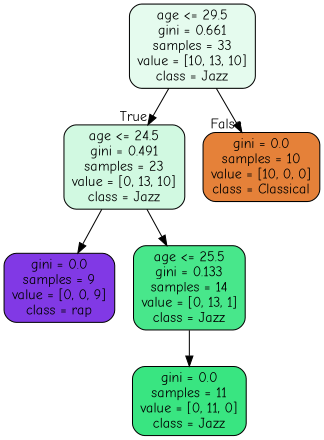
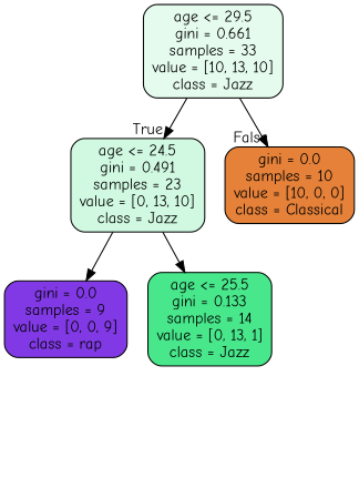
  digraph {
    fontname="Comic Neue"
    node [color=black fontname="Comic Neue" shape=box style="filled, rounded"]
    edge [fontname="Comic Neue"]
    n1 [fillcolor="#39e58121" label="age <= 29.5\ngini = 0.661\nsamples = 33\nvalue = [10, 13, 10]\nclass = Jazz"]
    n2 [fillcolor="#39e5813b" label="age <= 24.5\ngini = 0.491\nsamples = 23\nvalue = [0, 13, 10]\nclass = Jazz"]
    n3 [fillcolor="#e58139ff" label="gini = 0.0\nsamples = 10\nvalue = [10, 0, 0]\nclass = Classical"]
    n4 [fillcolor="#8139e5ff" label="gini = 0.0\nsamples = 9\nvalue = [0, 0, 9]\nclass = rap"]
    n5 [fillcolor="#39e581eb" label="age <= 25.5\ngini = 0.133\nsamples = 14\nvalue = [0, 13, 1]\nclass = Jazz"]
-   n6 [fillcolor="#39e581ff" label="gini = 0.0\nsamples = 11\nvalue = [0, 11, 0]\nclass = Jazz"]
    n1 -> n2 [headlabel=True labelangle=45 labeldistance=2.5]
    n1 -> n3 [headlabel=False labelangle=-45 labeldistance=2.5]
    n2 -> n4
    n2 -> n5
-   n5 -> n6
  }
